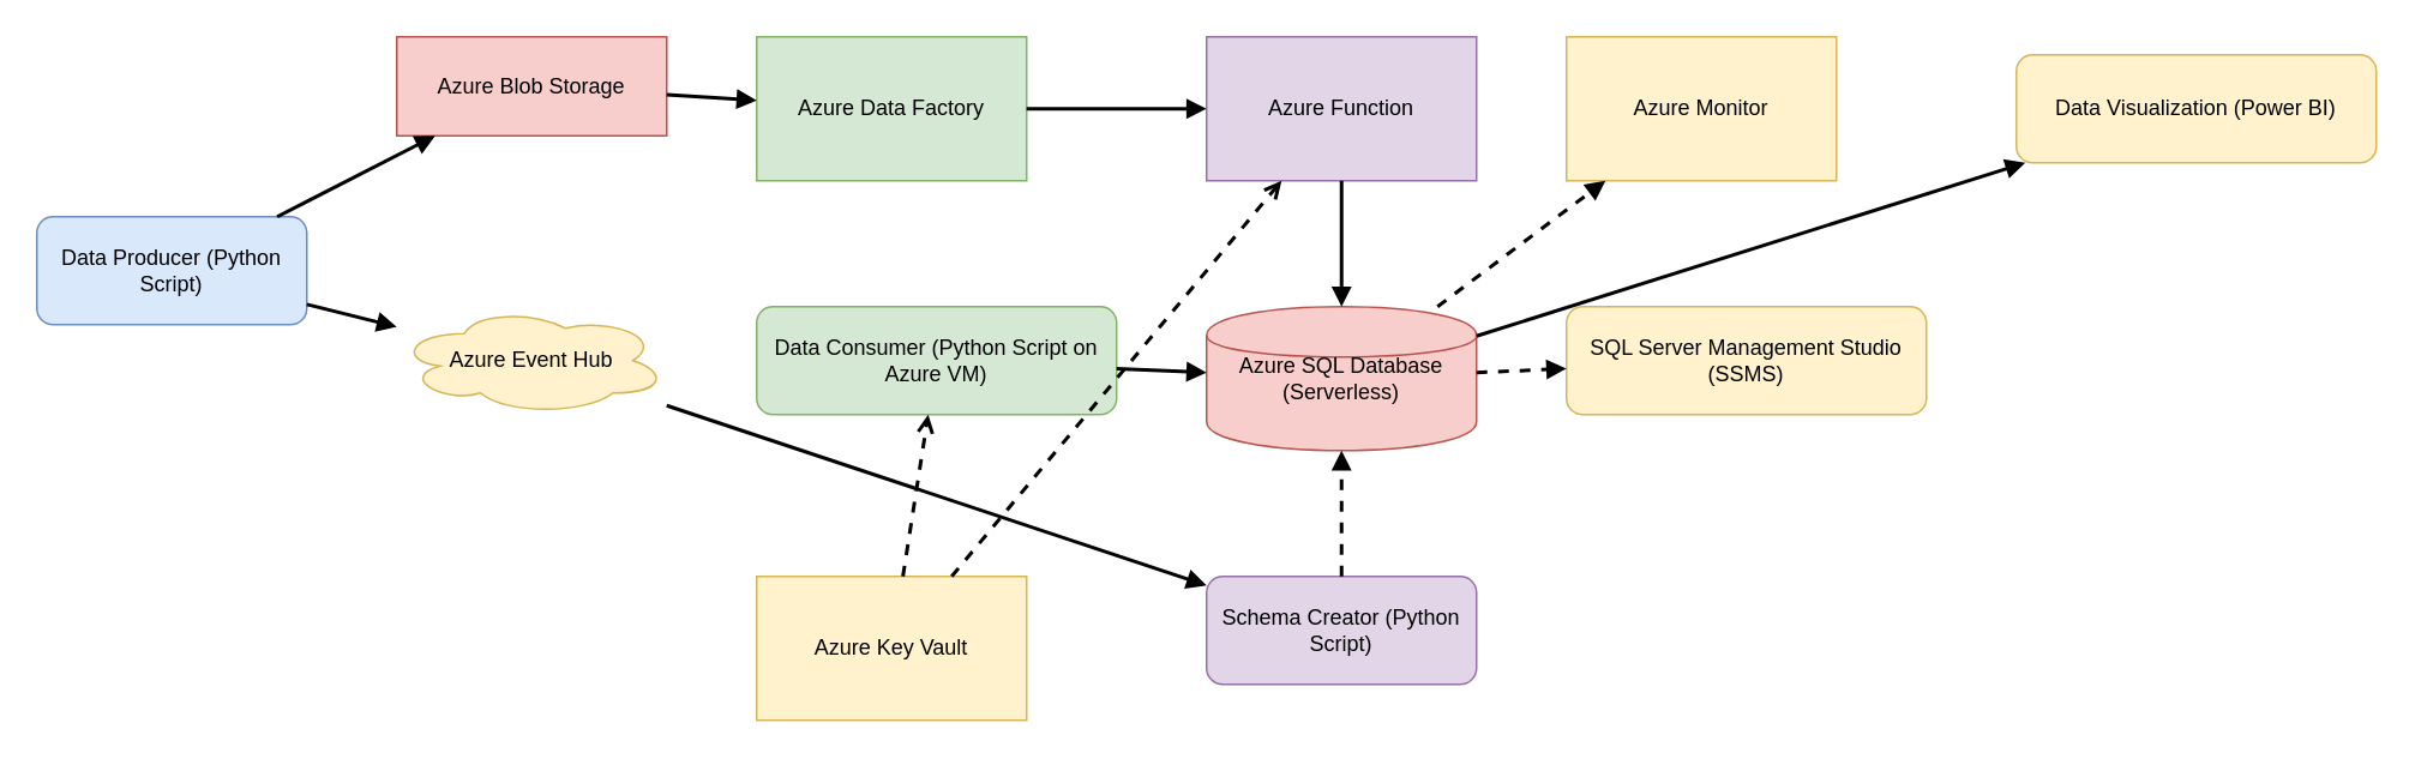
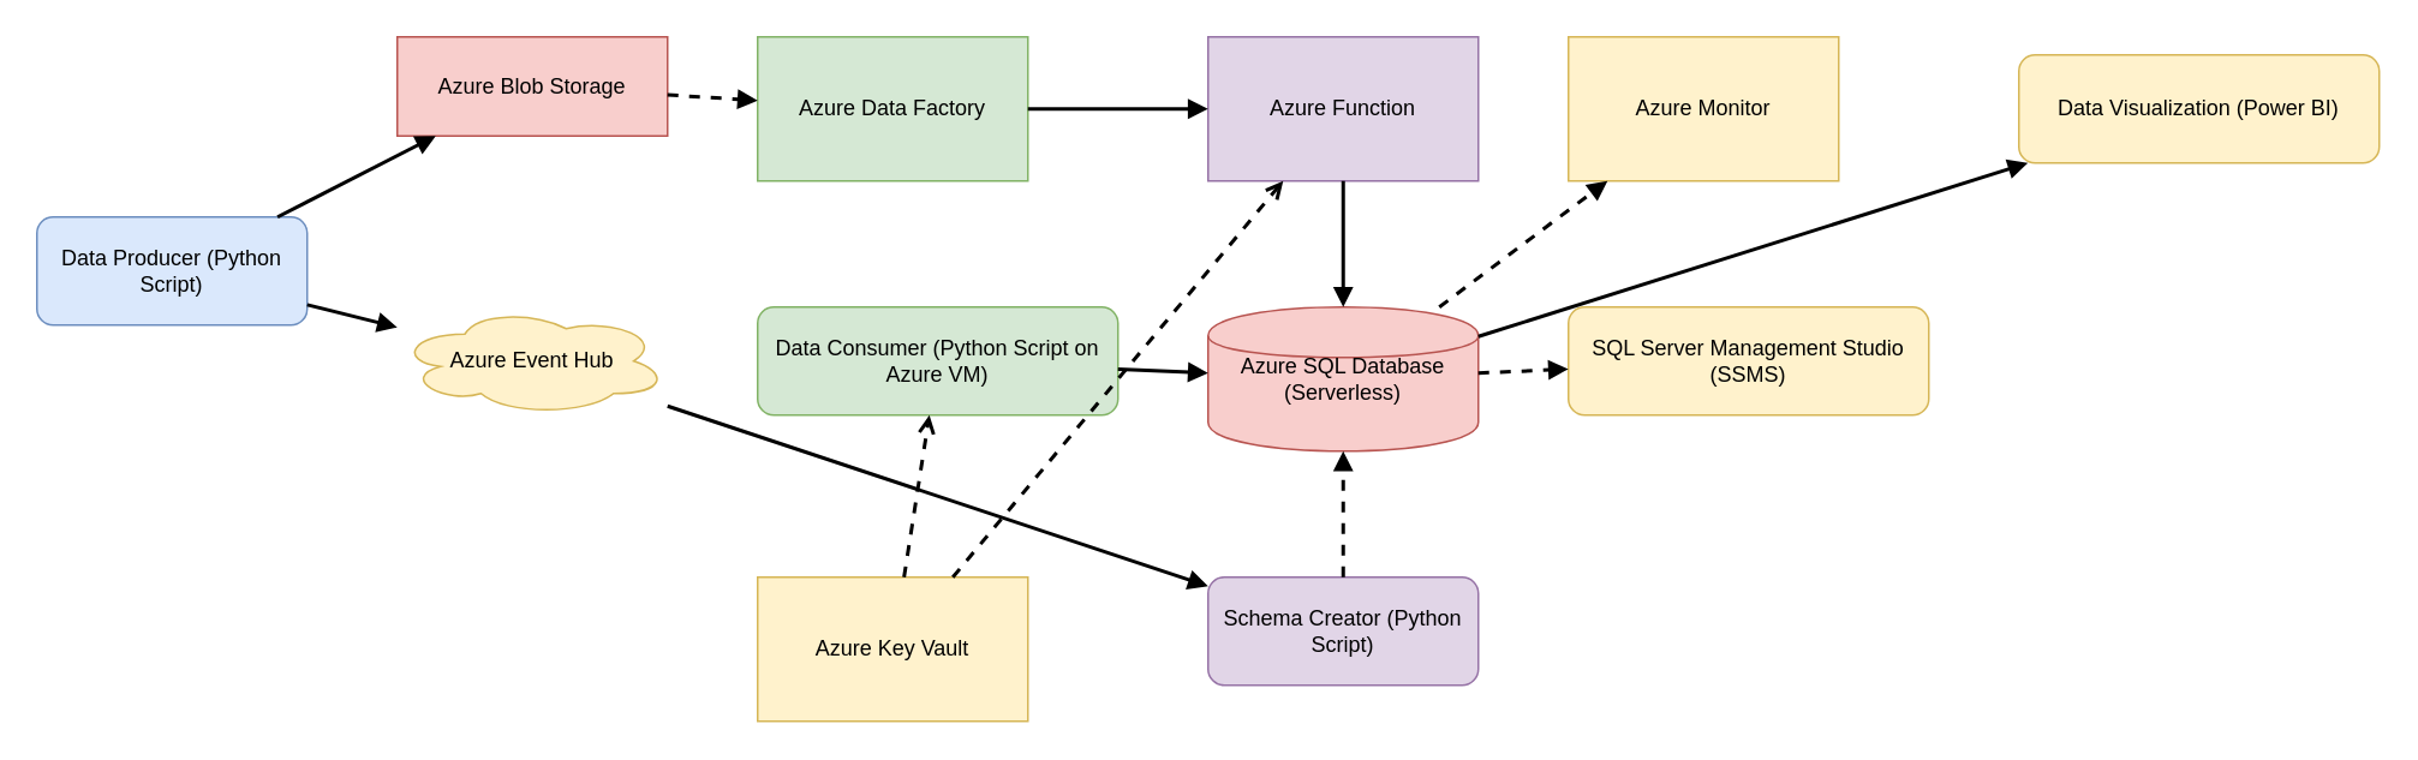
  <mxCell id="0" />
  <mxCell id="1" parent="0" />
  <mxCell id="2" value="Data Producer (Python Script)" style="rounded=1;whiteSpace=wrap;html=1;fillColor=#dae8fc;strokeColor=#6c8ebf;" parent="1" vertex="1"><mxGeometry x="20" y="120" width="150" height="60" as="geometry" /></mxCell>
  <mxCell id="3" value="Azure Blob Storage" style="shape=mxgraph.azure.storage_accounts;whiteSpace=wrap;html=1;fillColor=#f8cecc;strokeColor=#b85450;" parent="1" vertex="1"><mxGeometry x="220" y="20" width="150" height="55" as="geometry" /></mxCell>
  <mxCell id="4" value="Azure Event Hub" style="shape=cloud;whiteSpace=wrap;html=1;fillColor=#fff2cc;strokeColor=#d6b656;" parent="1" vertex="1"><mxGeometry x="220" y="170" width="150" height="60" as="geometry" /></mxCell>
  <mxCell id="5" value="Azure Data Factory" style="shape=mxgraph.azure.data_factory;whiteSpace=wrap;html=1;fillColor=#d5e8d4;strokeColor=#82b366;" parent="1" vertex="1"><mxGeometry x="420" y="20" width="150" height="80" as="geometry" /></mxCell>
  <mxCell id="6" value="Data Consumer (Python Script on Azure VM)" style="rounded=1;whiteSpace=wrap;html=1;fillColor=#d5e8d4;strokeColor=#82b366;" parent="1" vertex="1"><mxGeometry x="420" y="170" width="200" height="60" as="geometry" /></mxCell>
  <mxCell id="7" value="Azure Function" style="shape=mxgraph.azure.azure_functions;whiteSpace=wrap;html=1;fillColor=#e1d5e7;strokeColor=#9673a6;" parent="1" vertex="1"><mxGeometry x="670" y="20" width="150" height="80" as="geometry" /></mxCell>
  <mxCell id="8" value="Azure SQL Database (Serverless)" style="shape=cylinder;whiteSpace=wrap;html=1;fillColor=#f8cecc;strokeColor=#b85450;" parent="1" vertex="1"><mxGeometry x="670" y="170" width="150" height="80" as="geometry" /></mxCell>
  <mxCell id="9" value="Schema Creator (Python Script)" style="rounded=1;whiteSpace=wrap;html=1;fillColor=#e1d5e7;strokeColor=#9673a6;" parent="1" vertex="1"><mxGeometry x="670" y="320" width="150" height="60" as="geometry" /></mxCell>
  <mxCell id="10" value="Azure Key Vault" style="shape=mxgraph.azure.key_vaults;whiteSpace=wrap;html=1;fillColor=#fff2cc;strokeColor=#d6b656;" parent="1" vertex="1"><mxGeometry x="420" y="320" width="150" height="80" as="geometry" /></mxCell>
  <mxCell id="11" value="SQL Server Management Studio (SSMS)" style="rounded=1;whiteSpace=wrap;html=1;fillColor=#fff2cc;strokeColor=#d6b656;" parent="1" vertex="1"><mxGeometry x="870" y="170" width="200" height="60" as="geometry" /></mxCell>
  <mxCell id="12" value="Data Visualization (Power BI)" style="rounded=1;whiteSpace=wrap;html=1;fillColor=#fff2cc;strokeColor=#d6b656;" parent="1" vertex="1"><mxGeometry x="1120" y="30" width="200" height="60" as="geometry" /></mxCell>
  <mxCell id="13" value="Azure Monitor" style="shape=mxgraph.azure.monitor;whiteSpace=wrap;html=1;fillColor=#fff2cc;strokeColor=#d6b656;" parent="1" vertex="1"><mxGeometry x="870" y="20" width="150" height="80" as="geometry" /></mxCell>
  <mxCell id="14" style="endArrow=block;html=1;strokeWidth=2;" parent="1" source="2" target="3" edge="1"><mxGeometry relative="1" as="geometry" /></mxCell>
  <mxCell id="15" style="endArrow=block;html=1;strokeWidth=2;" parent="1" source="2" target="4" edge="1"><mxGeometry relative="1" as="geometry" /></mxCell>
- <mxCell id="16" style="endArrow=block;html=1;strokeWidth=2;" parent="1" source="3" target="5" edge="1"><mxGeometry relative="1" as="geometry" /></mxCell>
+ <mxCell id="16" style="endArrow=block;html=1;strokeWidth=2;dashed=1;" parent="1" source="3" target="5" edge="1"><mxGeometry relative="1" as="geometry" /></mxCell>
  <mxCell id="17" style="endArrow=block;html=1;strokeWidth=2;" parent="1" source="5" target="7" edge="1"><mxGeometry relative="1" as="geometry" /></mxCell>
  <mxCell id="18" style="endArrow=block;html=1;strokeWidth=2;" parent="1" source="4" target="9" edge="1"><mxGeometry relative="1" as="geometry" /></mxCell>
  <mxCell id="19" style="endArrow=block;html=1;strokeWidth=2;" parent="1" source="6" target="8" edge="1"><mxGeometry relative="1" as="geometry" /></mxCell>
  <mxCell id="20" style="endArrow=block;html=1;strokeWidth=2;" parent="1" source="7" target="8" edge="1"><mxGeometry relative="1" as="geometry" /></mxCell>
  <mxCell id="21" style="endArrow=block;html=1;dashed=1;strokeWidth=2;" parent="1" source="9" target="8" edge="1"><mxGeometry relative="1" as="geometry" /></mxCell>
  <mxCell id="22" style="endArrow=open;html=1;dashed=1;strokeWidth=2;" parent="1" source="10" target="6" edge="1"><mxGeometry relative="1" as="geometry" /></mxCell>
  <mxCell id="23" style="endArrow=open;html=1;dashed=1;strokeWidth=2;" parent="1" source="10" target="7" edge="1"><mxGeometry relative="1" as="geometry" /></mxCell>
  <mxCell id="24" style="endArrow=block;html=1;dashed=1;strokeWidth=2;" parent="1" source="8" target="11" edge="1"><mxGeometry relative="1" as="geometry" /></mxCell>
  <mxCell id="25" style="endArrow=block;html=1;strokeWidth=2;" parent="1" source="8" target="12" edge="1"><mxGeometry relative="1" as="geometry" /></mxCell>
  <mxCell id="26" style="endArrow=block;html=1;dashed=1;strokeWidth=2;" parent="1" source="8" target="13" edge="1"><mxGeometry relative="1" as="geometry" /></mxCell>
